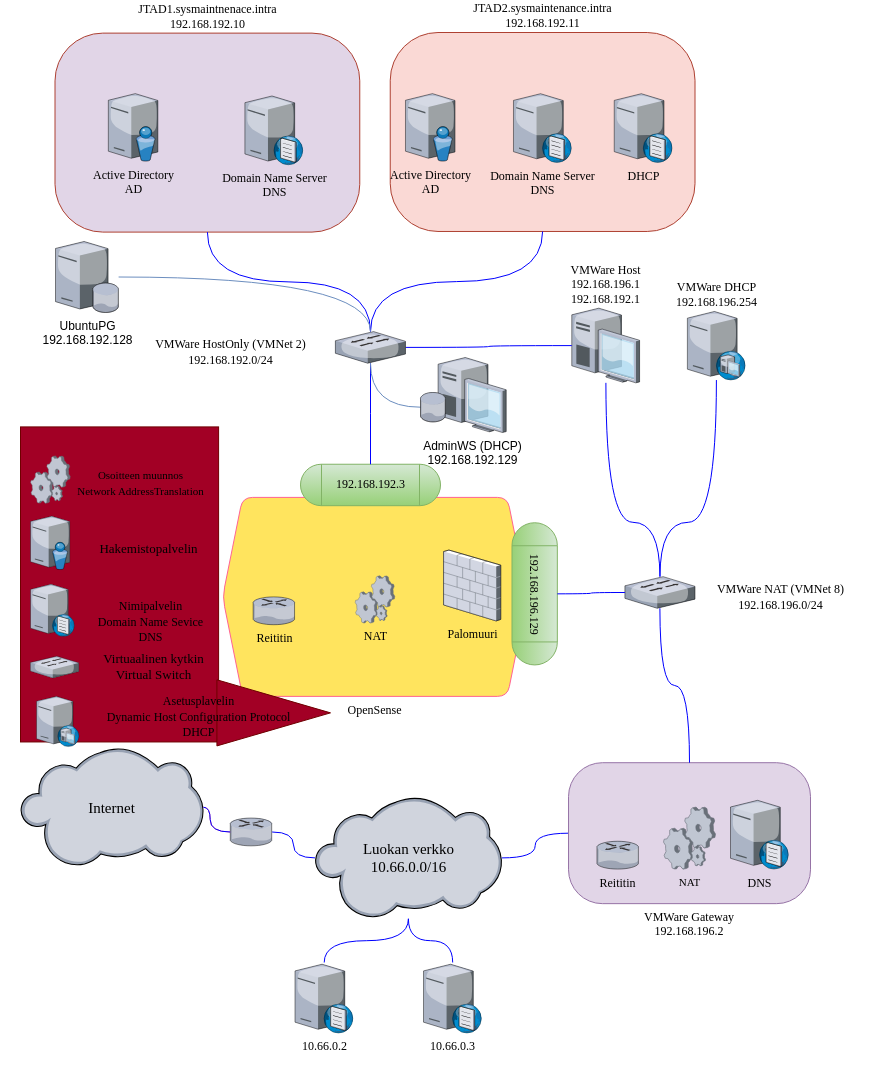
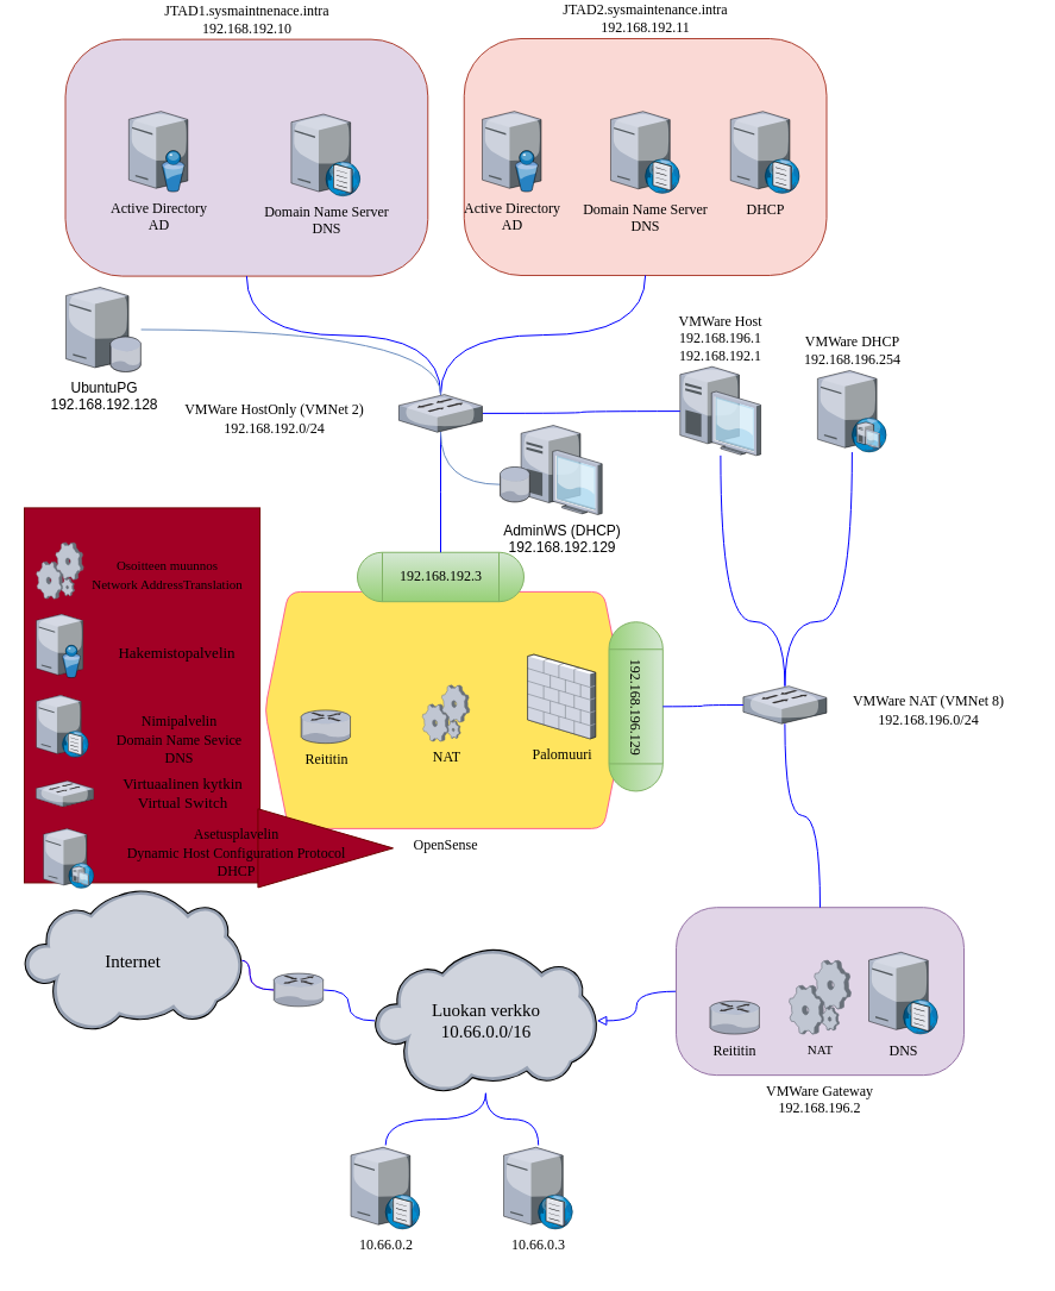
  <mxCell id="0" />
  <mxCell id="1" parent="0" />
  <mxCell id="2" value="" style="rounded=0;whiteSpace=wrap;html=1;shadow=0;glass=0;sketch=0;strokeColor=#6F0000;fontFamily=Verdana;fontSize=13;fontColor=#ffffff;fillColor=#a20025;" parent="1" vertex="1"><mxGeometry y="414.41" width="198.095" height="315.049" as="geometry" x="20" /></mxCell>
  <mxCell id="3" value="Internet" style="verticalLabelPosition=middle;sketch=0;aspect=fixed;html=1;verticalAlign=middle;strokeColor=none;align=center;outlineConnect=0;shape=mxgraph.citrix.cloud;rounded=1;shadow=0;glass=0;fontFamily=Verdana;fontColor=#000000;fillColor=#FFE45E;labelPosition=center;fontSize=15;" parent="1" vertex="1"><mxGeometry y="734.998" width="182.857" height="119.345" as="geometry" x="20" /></mxCell>
  <mxCell id="4" value="" style="group;" parent="1" vertex="1" connectable="0"><mxGeometry x="30.003" y="20" width="794.027" height="1030.75" as="geometry" /></mxCell>
  <mxCell id="5" value="&lt;font face=&quot;Verdana&quot;&gt;JTAD1.sysmaintnenace.intra&lt;br&gt;192.168.192.10&lt;/font&gt;" style="rounded=1;whiteSpace=wrap;html=1;shadow=0;glass=0;sketch=0;fontFamily=Comic Sans MS;fillColor=#e1d5e7;strokeColor=#ae4132;arcSize=24;labelPosition=center;verticalLabelPosition=top;align=center;verticalAlign=bottom;" parent="4" vertex="1"><mxGeometry x="24.503" y="0.622" width="304.762" height="198.978" as="geometry" /></mxCell>
  <mxCell id="6" value="&lt;font color=&quot;#000000&quot;&gt;Active Directory&lt;br&gt;AD&lt;br&gt;&lt;/font&gt;" style="verticalLabelPosition=bottom;sketch=0;aspect=fixed;html=1;verticalAlign=top;strokeColor=none;align=center;outlineConnect=0;shape=mxgraph.citrix.directory_server;rounded=1;shadow=0;glass=0;fontFamily=Verdana;fontColor=#5AA9E6;fillColor=#FFE45E;" parent="4" vertex="1"><mxGeometry x="77.836" y="61.144" width="49.524" height="67.429" as="geometry" /></mxCell>
  <mxCell id="7" value="&lt;font color=&quot;#000000&quot;&gt;Domain Name Server&lt;br&gt;DNS&lt;br&gt;&lt;/font&gt;" style="verticalLabelPosition=bottom;sketch=0;aspect=fixed;html=1;verticalAlign=top;strokeColor=none;align=center;outlineConnect=0;shape=mxgraph.citrix.dns_server;rounded=1;shadow=0;glass=0;fontFamily=Verdana;fontColor=#5AA9E6;fillColor=#FFE45E;" parent="4" vertex="1"><mxGeometry x="214.408" y="61.766" width="58.286" height="70.476" as="geometry" /></mxCell>
  <mxCell id="8" value="&lt;font face=&quot;Verdana&quot;&gt;JTAD2.sysmaintenance.intra&lt;br&gt;192.168.192.11&lt;/font&gt;" style="rounded=1;whiteSpace=wrap;html=1;shadow=0;glass=0;sketch=0;fontFamily=Comic Sans MS;fillColor=#fad9d5;strokeColor=#ae4132;arcSize=24;labelPosition=center;verticalLabelPosition=top;align=center;verticalAlign=bottom;" parent="4" vertex="1"><mxGeometry x="359.741" width="304.762" height="198.978" as="geometry" /></mxCell>
  <mxCell id="9" value="&lt;font color=&quot;#000000&quot;&gt;Domain Name Server&lt;br&gt;DNS&lt;br&gt;&lt;/font&gt;" style="verticalLabelPosition=bottom;sketch=0;aspect=fixed;html=1;verticalAlign=top;strokeColor=none;align=center;outlineConnect=0;shape=mxgraph.citrix.dns_server;rounded=1;shadow=0;glass=0;fontFamily=Verdana;fontColor=#5AA9E6;fillColor=#FFE45E;" parent="4" vertex="1"><mxGeometry x="482.979" y="59.486" width="58.286" height="70.476" as="geometry" /></mxCell>
  <mxCell id="10" value="&lt;font color=&quot;#000000&quot;&gt;Active Directory&lt;br&gt;AD&lt;br&gt;&lt;/font&gt;" style="verticalLabelPosition=bottom;sketch=0;aspect=fixed;html=1;verticalAlign=top;strokeColor=none;align=center;outlineConnect=0;shape=mxgraph.citrix.directory_server;rounded=1;shadow=0;glass=0;fontFamily=Verdana;fontColor=#5AA9E6;fillColor=#FFE45E;" parent="4" vertex="1"><mxGeometry x="374.979" y="61.144" width="49.524" height="67.429" as="geometry" /></mxCell>
  <mxCell id="11" value="DHCP" style="verticalLabelPosition=bottom;sketch=0;aspect=fixed;html=1;verticalAlign=top;strokeColor=none;align=center;outlineConnect=0;shape=mxgraph.citrix.dns_server;rounded=1;shadow=0;glass=0;fontFamily=Verdana;fontColor=#000000;fillColor=#FFE45E;" parent="4" vertex="1"><mxGeometry x="583.741" y="59.486" width="58.286" height="70.476" as="geometry" /></mxCell>
  <mxCell id="12" value="OpenSense&lt;br&gt;" style="shape=hexagon;perimeter=hexagonPerimeter2;whiteSpace=wrap;html=1;fixedSize=1;rounded=1;shadow=0;glass=0;sketch=0;strokeColor=#FF6392;fontFamily=Verdana;fontColor=#000000;fillColor=#FFE45E;labelPosition=center;verticalLabelPosition=bottom;align=center;verticalAlign=top;" parent="4" vertex="1"><mxGeometry x="192.122" y="464.905" width="304.762" height="198.978" as="geometry" /></mxCell>
  <mxCell id="13" value="Palomuuri" style="verticalLabelPosition=bottom;sketch=0;aspect=fixed;html=1;verticalAlign=top;strokeColor=none;align=center;outlineConnect=0;shape=mxgraph.citrix.firewall;rounded=1;shadow=0;glass=0;fontFamily=Verdana;fontColor=#000000;fillColor=#FFE45E;" parent="4" vertex="1"><mxGeometry x="413.074" y="517.551" width="57.143" height="70.857" as="geometry" /></mxCell>
  <mxCell id="14" value="Reititin" style="verticalLabelPosition=bottom;sketch=0;aspect=fixed;html=1;verticalAlign=top;strokeColor=none;align=center;outlineConnect=0;shape=mxgraph.citrix.router;rounded=1;shadow=0;glass=0;fontFamily=Verdana;fontColor=#000000;fillColor=#FFE45E;" parent="4" vertex="1"><mxGeometry x="222.598" y="564.394" width="41.905" height="27.81" as="geometry" /></mxCell>
  <mxCell id="15" value="NAT" style="verticalLabelPosition=bottom;sketch=0;aspect=fixed;html=1;verticalAlign=top;strokeColor=none;align=center;outlineConnect=0;shape=mxgraph.citrix.process;rounded=1;shadow=0;glass=0;fontFamily=Verdana;fontColor=#000000;fillColor=#FFE45E;" parent="4" vertex="1"><mxGeometry x="324.693" y="543.253" width="39.619" height="47.238" as="geometry" /></mxCell>
  <mxCell id="16" value="Luokan verkko&lt;br style=&quot;font-size: 15px;&quot;&gt;10.66.0.0/16" style="verticalLabelPosition=middle;sketch=0;aspect=fixed;html=1;verticalAlign=middle;strokeColor=none;align=center;outlineConnect=0;shape=mxgraph.citrix.cloud;rounded=1;shadow=0;glass=0;fontFamily=Verdana;fontColor=#000000;fillColor=#FFE45E;labelPosition=center;fontSize=15;" parent="4" vertex="1"><mxGeometry x="284.503" y="764.355" width="186.789" height="121.905" as="geometry" /></mxCell>
  <mxCell id="17" value="192.168.192.3" style="shape=process;whiteSpace=wrap;html=1;backgroundOutline=1;rounded=1;shadow=0;glass=0;sketch=0;strokeColor=#82b366;fontFamily=Verdana;fillColor=#d5e8d4;gradientColor=#97d077;size=0.071;arcSize=50;" parent="4" vertex="1"><mxGeometry x="270" y="431.74" width="140" height="41.45" as="geometry" /></mxCell>
  <mxCell id="18" value="192.168.196.129" style="shape=process;whiteSpace=wrap;html=1;backgroundOutline=1;rounded=1;shadow=0;glass=0;sketch=0;strokeColor=#82b366;fontFamily=Verdana;fillColor=#d5e8d4;gradientColor=#97d077;rotation=90;arcSize=50;" parent="4" vertex="1"><mxGeometry x="433.05" y="538.68" width="142.21" height="45.34" as="geometry" /></mxCell>
  <mxCell id="19" value="VMWare DHCP&lt;br&gt;192.168.196.254" style="verticalLabelPosition=top;sketch=0;aspect=fixed;html=1;verticalAlign=bottom;strokeColor=none;align=center;outlineConnect=0;shape=mxgraph.citrix.dhcp_server;rounded=1;shadow=0;glass=0;fontFamily=Verdana;fontColor=#000000;fillColor=#FFE45E;labelPosition=center;" parent="4" vertex="1"><mxGeometry x="656.884" y="278.984" width="57.905" height="68.571" as="geometry" /></mxCell>
  <mxCell id="20" value="VMWare Host&lt;br&gt;192.168.196.1&lt;br&gt;192.168.192.1" style="verticalLabelPosition=top;sketch=0;aspect=fixed;html=1;verticalAlign=bottom;strokeColor=none;align=center;outlineConnect=0;shape=mxgraph.citrix.desktop;rounded=1;shadow=0;glass=0;fontFamily=Verdana;fontColor=#000000;fillColor=#FFE45E;labelPosition=center;" parent="4" vertex="1"><mxGeometry x="541.265" y="275.668" width="67.81" height="74.667" as="geometry" /></mxCell>
  <mxCell id="21" style="edgeStyle=orthogonalEdgeStyle;curved=1;orthogonalLoop=1;jettySize=auto;html=1;strokeColor=#0000FF;fontFamily=Verdana;fontColor=#000000;endArrow=none;endFill=0;fillColor=#FFE45E;" parent="4" source="22" target="16" edge="1"><mxGeometry relative="1" as="geometry" /></mxCell>
  <mxCell id="22" value="10.66.0.2" style="verticalLabelPosition=bottom;sketch=0;aspect=fixed;html=1;verticalAlign=top;strokeColor=none;align=center;outlineConnect=0;shape=mxgraph.citrix.dns_server;rounded=1;shadow=0;glass=0;fontFamily=Verdana;fontColor=#000000;fillColor=#FFE45E;" parent="4" vertex="1"><mxGeometry x="264.508" y="930.0" width="58.286" height="70.476" as="geometry" /></mxCell>
  <mxCell id="23" style="edgeStyle=orthogonalEdgeStyle;curved=1;orthogonalLoop=1;jettySize=auto;html=1;strokeColor=#0000FF;fontFamily=Verdana;fontColor=#000000;endArrow=none;endFill=0;fillColor=#FFE45E;" parent="4" source="24" target="16" edge="1"><mxGeometry relative="1" as="geometry" /></mxCell>
  <mxCell id="24" value="10.66.0.3" style="verticalLabelPosition=bottom;sketch=0;aspect=fixed;html=1;verticalAlign=top;strokeColor=none;align=center;outlineConnect=0;shape=mxgraph.citrix.dns_server;rounded=1;shadow=0;glass=0;fontFamily=Verdana;fontColor=#000000;fillColor=#FFE45E;" parent="4" vertex="1"><mxGeometry x="393.006" y="930.0" width="58.286" height="70.476" as="geometry" /></mxCell>
  <mxCell id="25" value="" style="verticalLabelPosition=bottom;sketch=0;aspect=fixed;html=1;verticalAlign=top;strokeColor=none;align=center;outlineConnect=0;shape=mxgraph.citrix.router;rounded=1;shadow=0;glass=0;fontFamily=Verdana;fontColor=#000000;fillColor=#FFE45E;" parent="4" vertex="1"><mxGeometry x="199.741" y="785.55" width="41.905" height="27.81" as="geometry" /></mxCell>
  <mxCell id="26" style="edgeStyle=orthogonalEdgeStyle;curved=1;orthogonalLoop=1;jettySize=auto;html=1;strokeColor=#0000FF;fontFamily=Verdana;fontColor=#000000;endArrow=none;endFill=0;fillColor=#FFE45E;" parent="4" source="16" target="25" edge="1"><mxGeometry relative="1" as="geometry" /></mxCell>
- <mxCell id="27" style="edgeStyle=orthogonalEdgeStyle;curved=1;orthogonalLoop=1;jettySize=auto;html=1;strokeColor=#0000FF;fontFamily=Verdana;fontColor=#000000;endArrow=none;endFill=0;fillColor=#FFE45E;" parent="4" source="29" target="16" edge="1"><mxGeometry relative="1" as="geometry" /></mxCell>
+ <mxCell id="27" style="edgeStyle=orthogonalEdgeStyle;curved=1;orthogonalLoop=1;jettySize=auto;html=1;strokeColor=#0000FF;fontFamily=Verdana;fontColor=#000000;endArrow=block;endFill=0;fillColor=#FFE45E;" parent="4" source="29" target="16" edge="1"><mxGeometry relative="1" as="geometry" /></mxCell>
  <mxCell id="28" value="" style="group" parent="4" vertex="1" connectable="0"><mxGeometry x="538.03" y="730.21" width="241.97" height="140.94" as="geometry" /></mxCell>
  <mxCell id="29" value="VMWare Gateway&lt;br&gt;192.168.196.2" style="rounded=1;whiteSpace=wrap;html=1;shadow=0;glass=0;sketch=0;strokeColor=#9673a6;fontFamily=Verdana;fillColor=#e1d5e7;arcSize=24;labelPosition=center;verticalLabelPosition=bottom;align=center;verticalAlign=top;" parent="28" vertex="1"><mxGeometry width="241.97" height="140.94" as="geometry" /></mxCell>
  <mxCell id="30" value="DNS" style="verticalLabelPosition=bottom;sketch=0;aspect=fixed;html=1;verticalAlign=top;strokeColor=none;align=center;outlineConnect=0;shape=mxgraph.citrix.dns_server;rounded=1;shadow=0;glass=0;fontFamily=Verdana;fontColor=#000000;fillColor=#FFE45E;" parent="28" vertex="1"><mxGeometry x="161.966" y="35.886" width="58.284" height="70.475" as="geometry" /></mxCell>
  <mxCell id="31" value="Reititin" style="verticalLabelPosition=bottom;sketch=0;aspect=fixed;html=1;verticalAlign=top;strokeColor=none;align=center;outlineConnect=0;shape=mxgraph.citrix.router;rounded=1;shadow=0;glass=0;fontFamily=Verdana;fontColor=#000000;fillColor=#FFE45E;" parent="28" vertex="1"><mxGeometry x="28.391" y="78.553" width="41.904" height="27.809" as="geometry" /></mxCell>
  <mxCell id="32" value="NAT" style="verticalLabelPosition=bottom;sketch=0;aspect=fixed;html=1;verticalAlign=top;strokeColor=none;align=center;outlineConnect=0;shape=mxgraph.citrix.process;rounded=0;shadow=0;glass=0;fontFamily=Verdana;fontSize=11;fontColor=#000000;fillColor=#FFE45E;" parent="28" vertex="1"><mxGeometry x="94.987" y="44.36" width="52" height="62" as="geometry" /></mxCell>
  <mxCell id="33" style="edgeStyle=orthogonalEdgeStyle;orthogonalLoop=1;jettySize=auto;html=1;strokeColor=#0000FF;fontFamily=Verdana;fontColor=#000000;fillColor=#FFE45E;curved=1;endArrow=none;endFill=0;" parent="4" source="5" target="57" edge="1"><mxGeometry relative="1" as="geometry" /></mxCell>
  <mxCell id="34" style="edgeStyle=orthogonalEdgeStyle;curved=1;orthogonalLoop=1;jettySize=auto;html=1;strokeColor=#0000FF;fontFamily=Verdana;fontColor=#000000;endArrow=none;endFill=0;fillColor=#FFE45E;" parent="4" source="8" target="57" edge="1"><mxGeometry relative="1" as="geometry" /></mxCell>
  <mxCell id="35" style="edgeStyle=orthogonalEdgeStyle;curved=1;orthogonalLoop=1;jettySize=auto;html=1;strokeColor=#0000FF;fontFamily=Verdana;fontColor=#000000;endArrow=none;endFill=0;fillColor=#FFE45E;" parent="4" source="57" target="17" edge="1"><mxGeometry relative="1" as="geometry" /></mxCell>
  <mxCell id="36" style="edgeStyle=orthogonalEdgeStyle;curved=1;orthogonalLoop=1;jettySize=auto;html=1;strokeColor=#0000FF;fontFamily=Verdana;fontColor=#000000;endArrow=none;endFill=0;fillColor=#FFE45E;" parent="4" source="20" target="57" edge="1"><mxGeometry relative="1" as="geometry" /></mxCell>
  <mxCell id="37" value="" style="group" parent="4" vertex="1" connectable="0"><mxGeometry x="594.408" y="544.151" width="199.619" height="34.407" as="geometry" /></mxCell>
  <mxCell id="38" value="" style="verticalLabelPosition=middle;sketch=0;aspect=fixed;html=1;verticalAlign=middle;strokeColor=none;align=left;outlineConnect=0;shape=mxgraph.citrix.switch;rounded=1;shadow=0;glass=0;fontFamily=Verdana;fontColor=#000000;fillColor=#FFE45E;labelPosition=right;" parent="37" vertex="1"><mxGeometry width="70.095" height="31.619" as="geometry" /></mxCell>
  <mxCell id="39" value="&lt;span style=&quot;font-size: 12px; text-align: left;&quot;&gt;VMWare NAT (VMNet 8)&lt;/span&gt;&lt;br style=&quot;font-size: 12px; text-align: left;&quot;&gt;&lt;span style=&quot;font-size: 12px; text-align: left;&quot;&gt;192.168.196.0/24&lt;/span&gt;" style="text;html=1;align=center;verticalAlign=middle;resizable=0;points=[];autosize=1;strokeColor=none;fillColor=none;fontSize=13;fontFamily=Verdana;fontColor=#000000;" parent="37" vertex="1"><mxGeometry x="70.095" width="170" height="40" as="geometry" /></mxCell>
  <mxCell id="40" style="edgeStyle=orthogonalEdgeStyle;curved=1;orthogonalLoop=1;jettySize=auto;html=1;entryX=0.5;entryY=0;entryDx=0;entryDy=0;strokeColor=#0000FF;fontFamily=Verdana;fontColor=#000000;endArrow=none;endFill=0;fillColor=#FFE45E;" parent="4" source="38" target="18" edge="1"><mxGeometry relative="1" as="geometry" /></mxCell>
  <mxCell id="41" style="edgeStyle=orthogonalEdgeStyle;curved=1;orthogonalLoop=1;jettySize=auto;html=1;strokeColor=#0000FF;fontFamily=Verdana;fontColor=#000000;endArrow=none;endFill=0;fillColor=#FFE45E;" parent="4" source="19" target="38" edge="1"><mxGeometry relative="1" as="geometry"><Array as="points"><mxPoint x="685.836" y="489.777" /><mxPoint x="629.455" y="489.777" /></Array></mxGeometry></mxCell>
  <mxCell id="42" style="edgeStyle=orthogonalEdgeStyle;curved=1;orthogonalLoop=1;jettySize=auto;html=1;strokeColor=#0000FF;fontFamily=Verdana;fontColor=#000000;endArrow=none;endFill=0;fillColor=#FFE45E;" parent="4" source="38" target="20" edge="1"><mxGeometry relative="1" as="geometry"><Array as="points"><mxPoint x="629.455" y="489.777" /><mxPoint x="575.36" y="489.777" /></Array></mxGeometry></mxCell>
  <mxCell id="43" style="edgeStyle=orthogonalEdgeStyle;curved=1;orthogonalLoop=1;jettySize=auto;html=1;strokeColor=#0000FF;fontFamily=Verdana;fontColor=#000000;endArrow=none;endFill=0;fillColor=#FFE45E;" parent="4" source="38" target="29" edge="1"><mxGeometry relative="1" as="geometry" /></mxCell>
  <mxCell id="44" value="" style="group" parent="4" vertex="1" connectable="0"><mxGeometry y="614.139" width="161.905" height="33.163" as="geometry" /></mxCell>
  <mxCell id="45" value="" style="verticalLabelPosition=bottom;sketch=0;aspect=fixed;html=1;verticalAlign=top;strokeColor=none;align=center;outlineConnect=0;shape=mxgraph.citrix.switch;rounded=1;shadow=0;glass=0;fontFamily=Verdana;fontSize=13;fontColor=#000000;fillColor=#FFE45E;" parent="44" vertex="1"><mxGeometry y="9.534" width="48.137" height="21.714" as="geometry" /></mxCell>
  <mxCell id="46" value="Virtuaalinen kytkin&lt;br&gt;Virtual Switch" style="text;html=1;align=center;verticalAlign=middle;resizable=0;points=[];autosize=1;strokeColor=none;fillColor=none;fontSize=13;fontFamily=Verdana;fontColor=#000000;" parent="44" vertex="1"><mxGeometry x="47.619" width="150" height="40" as="geometry" /></mxCell>
  <mxCell id="47" value="" style="group" parent="4" vertex="1" connectable="0"><mxGeometry y="550.507" width="202.619" height="68.291" as="geometry" /></mxCell>
  <mxCell id="48" value="" style="verticalLabelPosition=bottom;sketch=0;aspect=fixed;html=1;verticalAlign=top;strokeColor=none;align=center;outlineConnect=0;shape=mxgraph.citrix.dns_server;rounded=1;shadow=0;glass=0;fontFamily=Verdana;fontSize=13;fontColor=#000000;fillColor=#FFE45E;" parent="47" vertex="1"><mxGeometry width="44.114" height="53.333" as="geometry" /></mxCell>
  <mxCell id="49" value="&lt;font style=&quot;font-size: 12px;&quot;&gt;Nimipalvelin&lt;br&gt;Domain Name Sevice&lt;br&gt;DNS&lt;/font&gt;" style="text;html=1;align=center;verticalAlign=middle;resizable=0;points=[];autosize=1;strokeColor=none;fillColor=none;fontSize=13;fontFamily=Verdana;fontColor=#000000;" parent="47" vertex="1"><mxGeometry x="44.619" y="8.291" width="150" height="60" as="geometry" /></mxCell>
  <mxCell id="50" value="" style="group" parent="4" vertex="1" connectable="0"><mxGeometry y="483.692" width="154.286" height="58.035" as="geometry" /></mxCell>
  <mxCell id="51" value="" style="verticalLabelPosition=bottom;sketch=0;aspect=fixed;html=1;verticalAlign=top;strokeColor=none;align=center;outlineConnect=0;shape=mxgraph.citrix.directory_server;rounded=1;shadow=0;glass=0;fontFamily=Verdana;fontSize=15;fontColor=#000000;fillColor=#FFE45E;" parent="50" vertex="1"><mxGeometry width="39.17" height="53.333" as="geometry" /></mxCell>
  <mxCell id="52" value="&lt;span style=&quot;font-size: 13px;&quot;&gt;Hakemistopalvelin&lt;br&gt;&lt;/span&gt;" style="text;html=1;align=center;verticalAlign=middle;resizable=0;points=[];autosize=1;strokeColor=none;fillColor=none;fontSize=15;fontFamily=Verdana;fontColor=#000000;" parent="50" vertex="1"><mxGeometry x="47.619" y="16.582" width="140" height="30" as="geometry" /></mxCell>
  <mxCell id="53" value="" style="verticalLabelPosition=bottom;sketch=0;aspect=fixed;html=1;verticalAlign=top;strokeColor=none;align=center;outlineConnect=0;shape=mxgraph.citrix.process;rounded=1;shadow=0;glass=0;fontFamily=Verdana;fontSize=13;fontColor=#000000;fillColor=#FFE45E;" parent="4" vertex="1"><mxGeometry x="0.122" y="423.451" width="39.619" height="47.238" as="geometry" /></mxCell>
  <mxCell id="54" value="" style="triangle;whiteSpace=wrap;html=1;rounded=0;shadow=0;glass=0;sketch=0;strokeColor=#6F0000;fontFamily=Verdana;fontSize=13;fontColor=#ffffff;fillColor=#a20025;" parent="4" vertex="1"><mxGeometry x="186.41" y="647.3" width="113.59" height="66.12" as="geometry" /></mxCell>
  <mxCell id="55" value="" style="verticalLabelPosition=bottom;sketch=0;aspect=fixed;html=1;verticalAlign=top;strokeColor=none;align=center;outlineConnect=0;shape=mxgraph.citrix.dhcp_server;rounded=1;shadow=0;glass=0;fontFamily=Verdana;fontSize=13;fontColor=#000000;fillColor=#FFE45E;" parent="4" vertex="1"><mxGeometry x="6.027" y="663.883" width="42.461" height="50.286" as="geometry" /></mxCell>
  <mxCell id="56" value="&lt;font style=&quot;font-size: 12px;&quot;&gt;Asetusplavelin&lt;br&gt;Dynamic Host Configuration Protocol&lt;br&gt;DHCP&lt;/font&gt;" style="text;html=1;align=center;verticalAlign=middle;resizable=0;points=[];autosize=1;strokeColor=none;fillColor=none;fontSize=13;fontFamily=Verdana;fontColor=#000000;" parent="4" vertex="1"><mxGeometry x="43.46" y="654.168" width="250" height="60" as="geometry" /></mxCell>
  <mxCell id="57" value="" style="verticalLabelPosition=middle;sketch=0;aspect=fixed;html=1;verticalAlign=middle;strokeColor=none;align=right;outlineConnect=0;shape=mxgraph.citrix.switch;rounded=1;shadow=0;glass=0;fontFamily=Verdana;fontColor=#000000;fillColor=#FFE45E;labelPosition=left;" parent="4" vertex="1"><mxGeometry x="304.881" y="299.09" width="70.095" height="31.619" as="geometry" /></mxCell>
  <mxCell id="58" value="&lt;span style=&quot;font-size: 12px; text-align: right;&quot;&gt;VMWare HostOnly (VMNet 2)&lt;/span&gt;&lt;br style=&quot;font-size: 12px; text-align: right;&quot;&gt;&lt;span style=&quot;font-size: 12px; text-align: right;&quot;&gt;192.168.192.0/24&lt;/span&gt;" style="text;html=1;align=center;verticalAlign=middle;resizable=0;points=[];autosize=1;strokeColor=none;fillColor=none;fontSize=13;fontFamily=Verdana;fontColor=#000000;" parent="4" vertex="1"><mxGeometry x="100.003" y="299.093" width="200" height="40" as="geometry" /></mxCell>
  <mxCell id="59" style="edgeStyle=orthogonalEdgeStyle;curved=1;orthogonalLoop=1;jettySize=auto;html=1;endArrow=none;endFill=0;fillColor=#dae8fc;strokeColor=#6c8ebf;" parent="4" source="60" target="57" edge="1"><mxGeometry relative="1" as="geometry" /></mxCell>
  <mxCell id="60" value="UbuntuPG&lt;br&gt;192.168.192.128" style="verticalLabelPosition=bottom;sketch=0;aspect=fixed;html=1;verticalAlign=top;strokeColor=none;align=center;outlineConnect=0;shape=mxgraph.citrix.database_server;" parent="4" vertex="1"><mxGeometry x="25" y="209" width="63.11" height="71" as="geometry" /></mxCell>
  <mxCell id="61" style="edgeStyle=orthogonalEdgeStyle;curved=1;orthogonalLoop=1;jettySize=auto;html=1;endArrow=none;endFill=0;fillColor=#dae8fc;strokeColor=#6c8ebf;startArrow=none;" parent="4" source="63" target="57" edge="1"><mxGeometry relative="1" as="geometry" /></mxCell>
  <mxCell id="62" value="AdminWS (DHCP)&lt;br&gt;192.168.192.129" style="verticalLabelPosition=bottom;sketch=0;aspect=fixed;html=1;verticalAlign=top;strokeColor=none;align=center;outlineConnect=0;shape=mxgraph.citrix.desktop;" parent="4" vertex="1"><mxGeometry x="407.59" y="325" width="68.11" height="75" as="geometry" /></mxCell>
  <mxCell id="63" value="" style="verticalLabelPosition=bottom;sketch=0;aspect=fixed;html=1;verticalAlign=top;strokeColor=none;align=center;outlineConnect=0;shape=mxgraph.citrix.database;" parent="4" vertex="1"><mxGeometry x="390" y="360" width="25" height="29.41" as="geometry" /></mxCell>
  <mxCell id="64" style="edgeStyle=orthogonalEdgeStyle;curved=1;orthogonalLoop=1;jettySize=auto;html=1;strokeColor=#FF6392;fontFamily=Verdana;fontColor=#000000;endArrow=none;endFill=0;fillColor=#FFE45E;" parent="1" source="25" target="3" edge="1"><mxGeometry relative="1" as="geometry" /></mxCell>
  <mxCell id="65" value="" style="edgeStyle=orthogonalEdgeStyle;curved=1;orthogonalLoop=1;jettySize=auto;html=1;strokeColor=#0000FF;fontFamily=Verdana;fontSize=15;fontColor=#000000;endArrow=none;endFill=0;fillColor=#FFE45E;" parent="1" source="25" target="3" edge="1"><mxGeometry relative="1" as="geometry" /></mxCell>
  <mxCell id="66" value="&lt;font style=&quot;font-size: 11px;&quot;&gt;Osoitteen muunnos&lt;br&gt;Network AddressTranslation&lt;/font&gt;" style="text;html=1;align=center;verticalAlign=middle;resizable=0;points=[];autosize=1;strokeColor=none;fillColor=none;fontSize=13;fontFamily=Verdana;fontColor=#000000;" parent="1" vertex="1"><mxGeometry x="50.004" y="449.997" width="180" height="40" as="geometry" /></mxCell>
